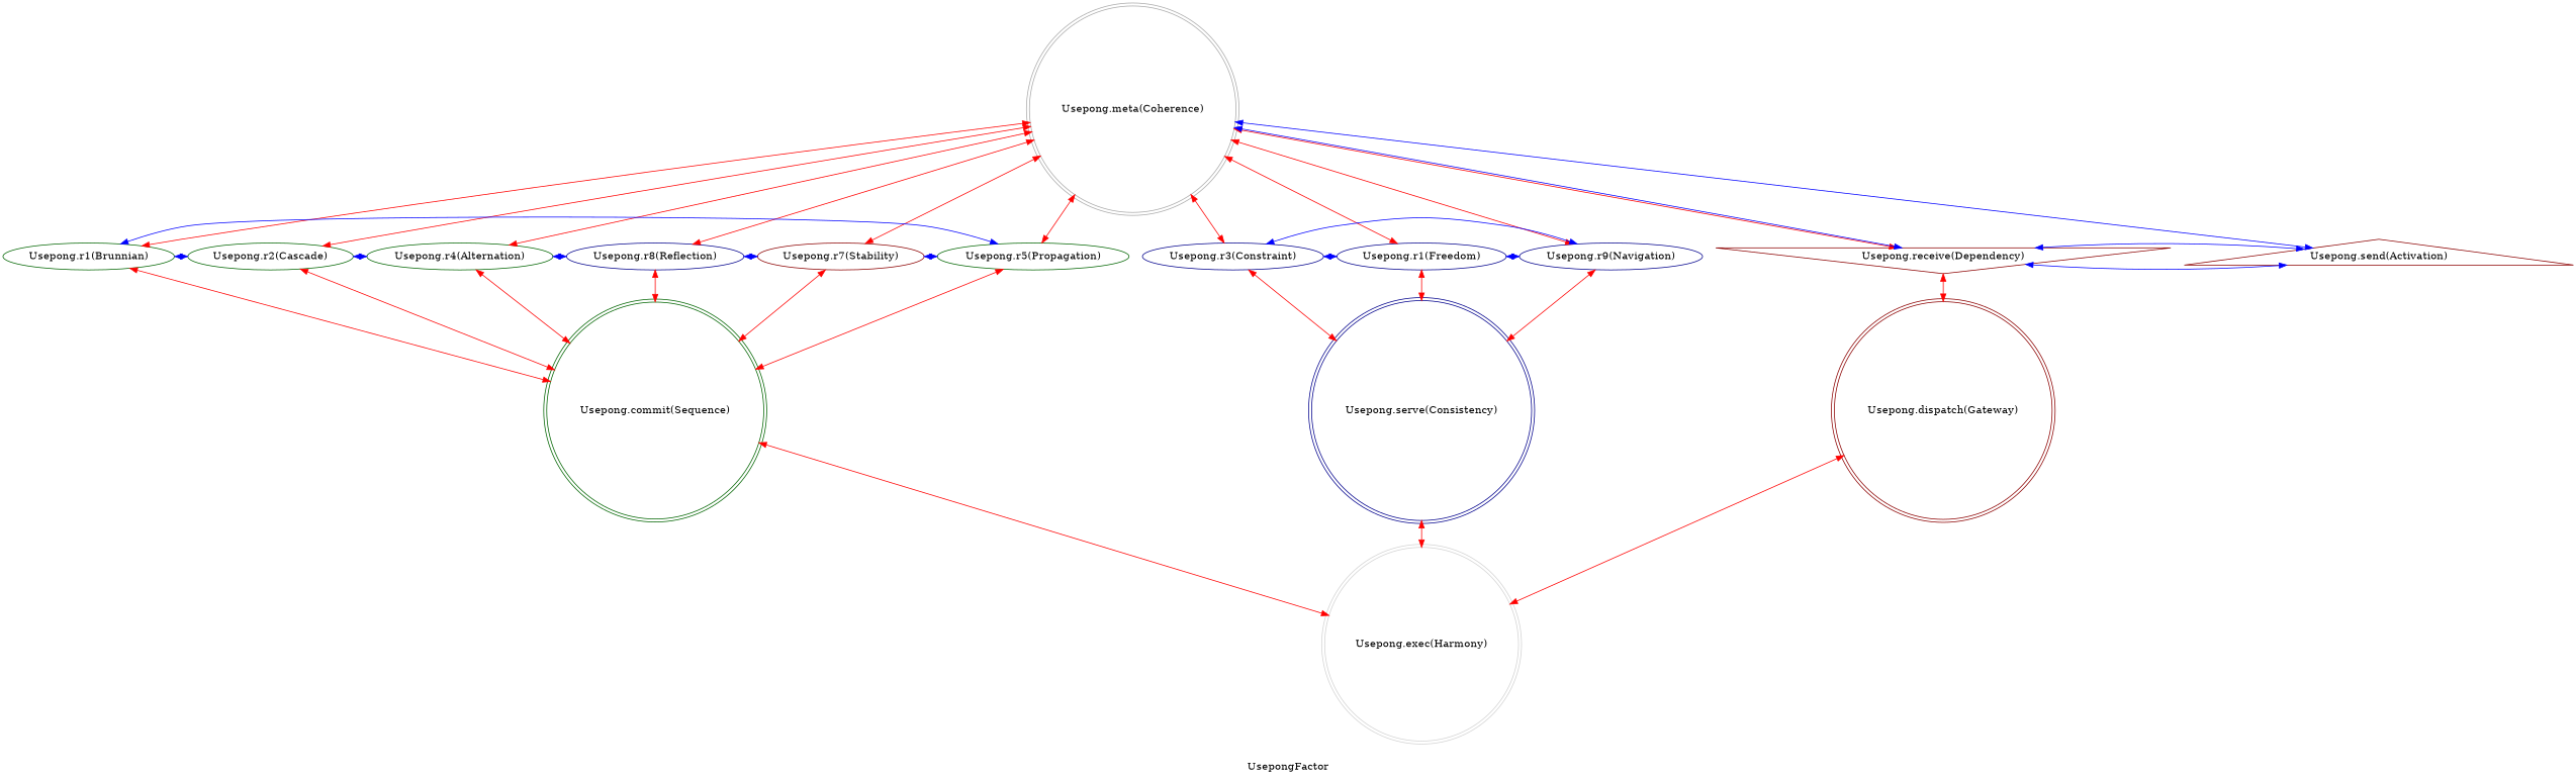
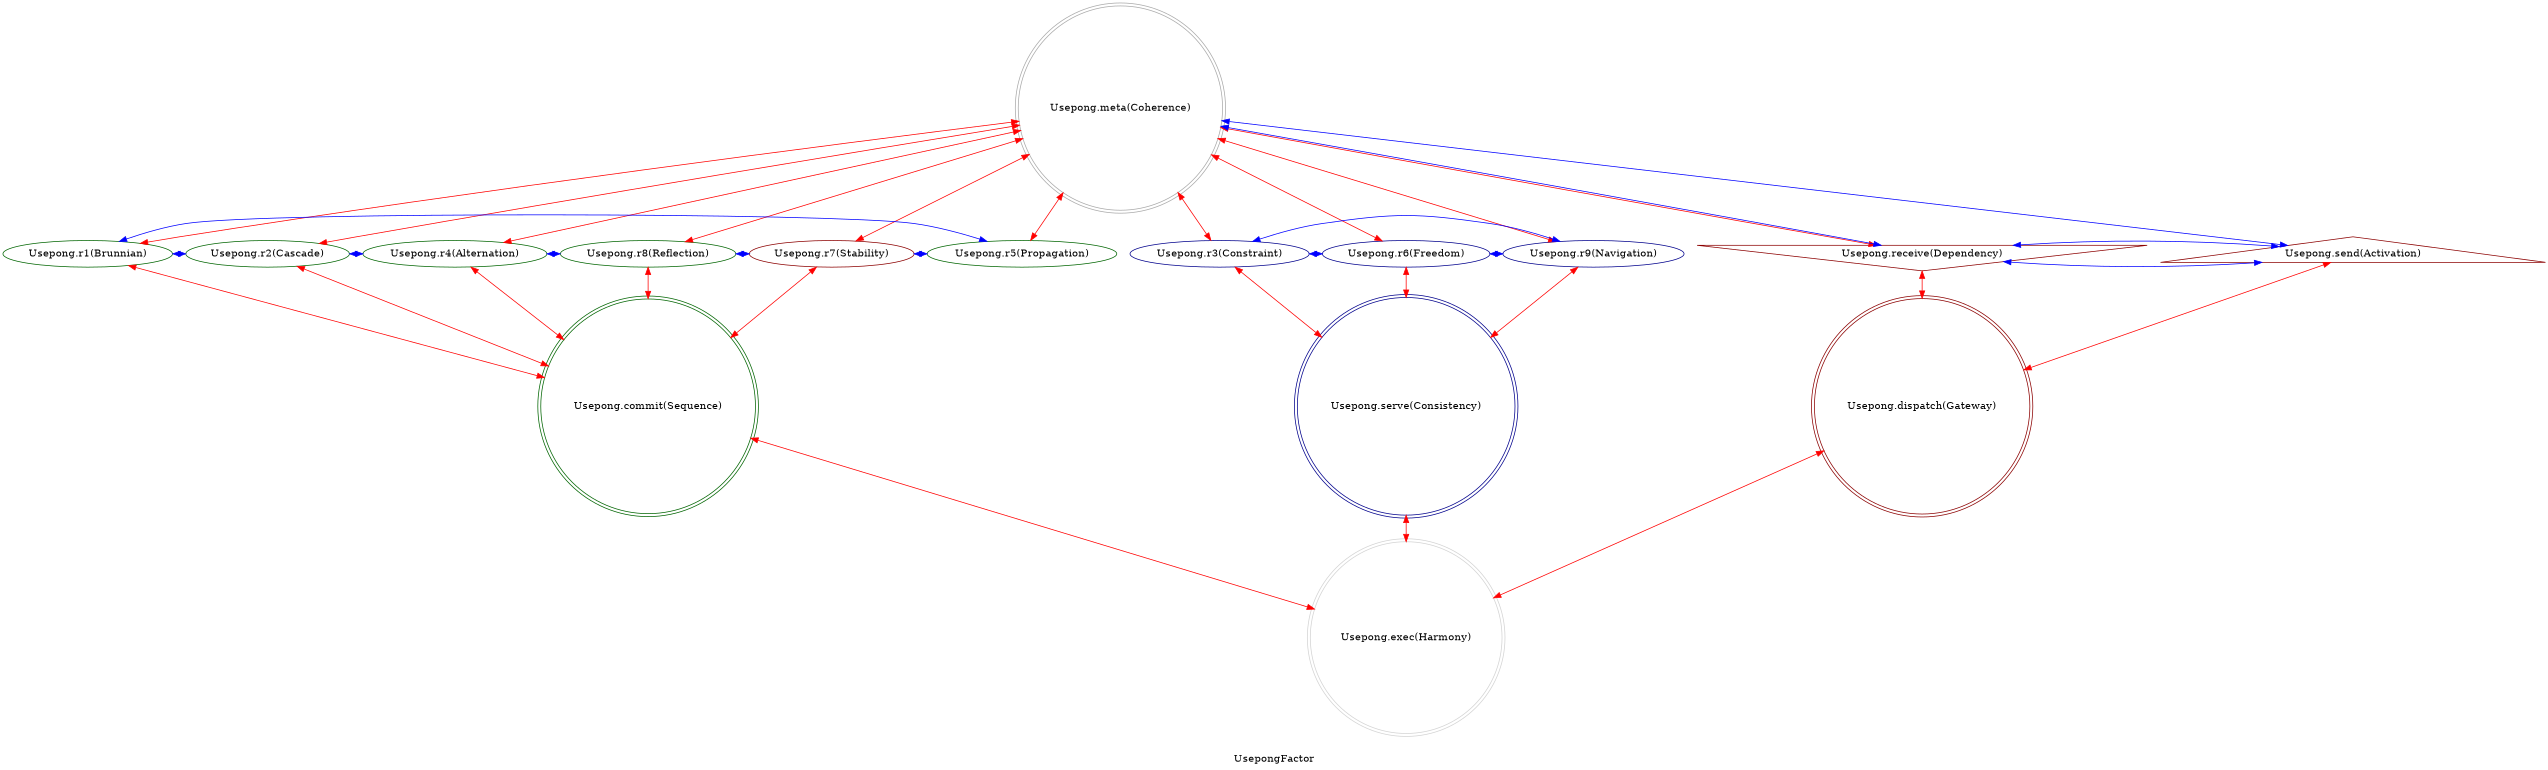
  strict digraph {
    label=UsepongFactor
    node [color=darkgreen]
    edge [color=red dir=both]
    n1 [color=darkgray label="Usepong.meta(Coherence)" shape=doublecircle]
    n2 [label="Usepong.r1(Brunnian)"]
    n3 [label="Usepong.r2(Cascade)"]
    n4 [label="Usepong.r4(Alternation)"]
-   n5 [color=darkblue label="Usepong.r8(Reflection)"]
+   n5 [label="Usepong.r8(Reflection)"]
    n6 [color=darkred label="Usepong.r7(Stability)"]
    n7 [label="Usepong.r5(Propagation)"]
    n8 [color=darkblue label="Usepong.r3(Constraint)"]
-   n9 [color=darkblue label="Usepong.r1(Freedom)"]
+   n9 [color=darkblue label="Usepong.r6(Freedom)"]
    n10 [color=darkblue label="Usepong.r9(Navigation)"]
    n11 [color=darkred label="Usepong.receive(Dependency)" shape=invtriangle]
    n12 [color=darkred label="Usepong.send(Activation)" shape=triangle]
    n13 [color=darkred label="Usepong.dispatch(Gateway)" shape=doublecircle]
    n14 [label="Usepong.commit(Sequence)" shape=doublecircle]
    n15 [color=darkblue label="Usepong.serve(Consistency)" shape=doublecircle]
    n16 [color=lightgray label="Usepong.exec(Harmony)" shape=doublecircle]
    subgraph sub_1 {
      rank=same
      n1
    }
    subgraph sub_2 {
      rank=same
      n2
      n3
      n4
      n5
      n6
      n7
      n8
      n9
      n10
      n11
      n12
    }
    subgraph sub_3 {
      rank=same
      n13
      n14
      n15
    }
    subgraph sub_4 {
      rank=same
      n16
    }
    n1 -> n2
    n1 -> n3
    n1 -> n4
    n1 -> n5
    n1 -> n6
    n1 -> n7
    n1 -> n8
    n1 -> n9
    n1 -> n10
    n1 -> n11
    n1 -> n12 [color=blue]
    n2 -> n3 [color=blue]
    n2 -> n14
    n3 -> n4 [color=blue]
    n3 -> n14
    n4 -> n5 [color=blue]
    n4 -> n14
    n5 -> n6 [color=blue]
    n5 -> n14
    n6 -> n7 [color=blue]
    n6 -> n14
    n7 -> n2 [color=blue]
-   n7 -> n14
    n8 -> n9 [color=blue]
    n8 -> n15
    n9 -> n10 [color=blue]
    n9 -> n15
    n10 -> n8 [color=blue]
    n10 -> n15
    n11 -> n1 [color=blue]
    n11 -> n12 [color=blue]
    n11 -> n13
    n12 -> n11 [color=blue]
+   n12 -> n13
    n13 -> n16
    n14 -> n16
    n15 -> n16
  }
